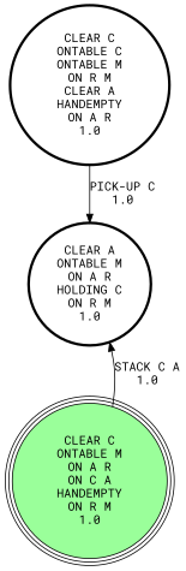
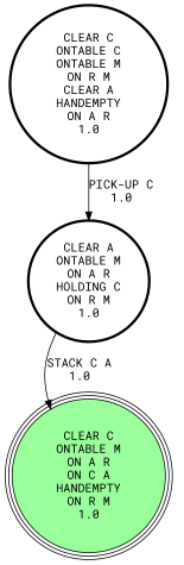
  digraph {
    fontname="Roboto Mono"
    node [penwidth=3 shape=circle fontname="Roboto Mono"]
    edge [fontname="Roboto Mono"]
    "CLEAR C\nONTABLE C\nONTABLE M\nON R M\nCLEAR A\nHANDEMPTY\nON A R\n1.0\n"
    "CLEAR A\nONTABLE M\nON A R\nHOLDING C\nON R M\n1.0\n"
    "CLEAR C\nONTABLE M\nON A R\nON C A\nHANDEMPTY\nON R M\n1.0\n" [fillcolor=palegreen1 peripheries=3 style=filled penwidth=""]
    "CLEAR C\nONTABLE C\nONTABLE M\nON R M\nCLEAR A\nHANDEMPTY\nON A R\n1.0\n" -> "CLEAR A\nONTABLE M\nON A R\nHOLDING C\nON R M\n1.0\n" [label="PICK-UP C\n1.0\n"]
-   "CLEAR C\nONTABLE M\nON A R\nON C A\nHANDEMPTY\nON R M\n1.0\n" -> "CLEAR A\nONTABLE M\nON A R\nHOLDING C\nON R M\n1.0\n" [label="STACK C A\n1.0\n"]
+   "CLEAR A\nONTABLE M\nON A R\nHOLDING C\nON R M\n1.0\n" -> "CLEAR C\nONTABLE M\nON A R\nON C A\nHANDEMPTY\nON R M\n1.0\n" [label="STACK C A\n1.0\n"]
  }
